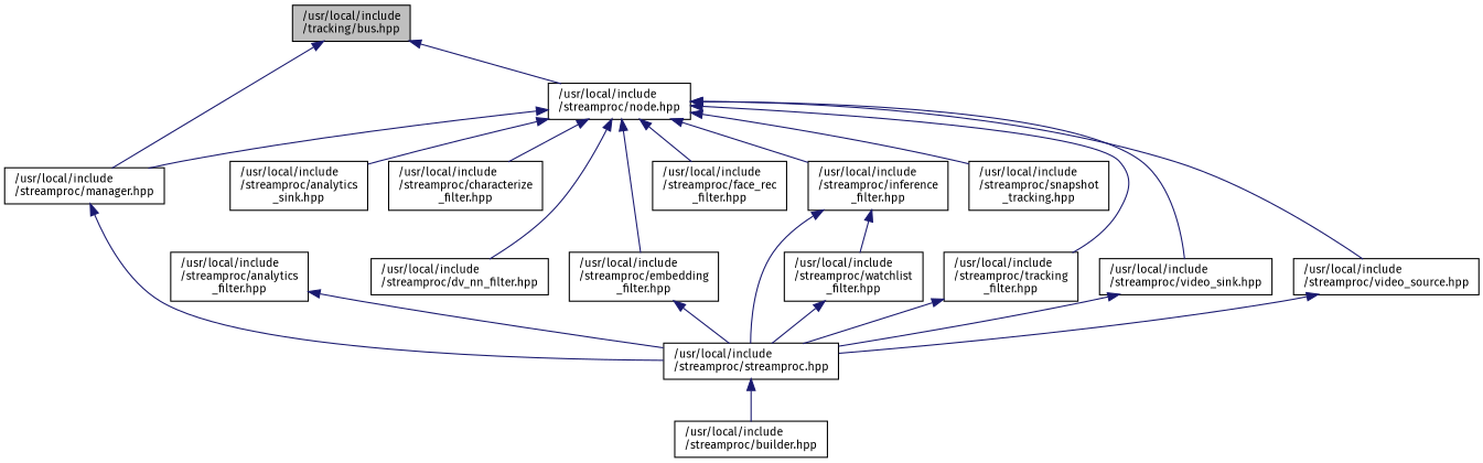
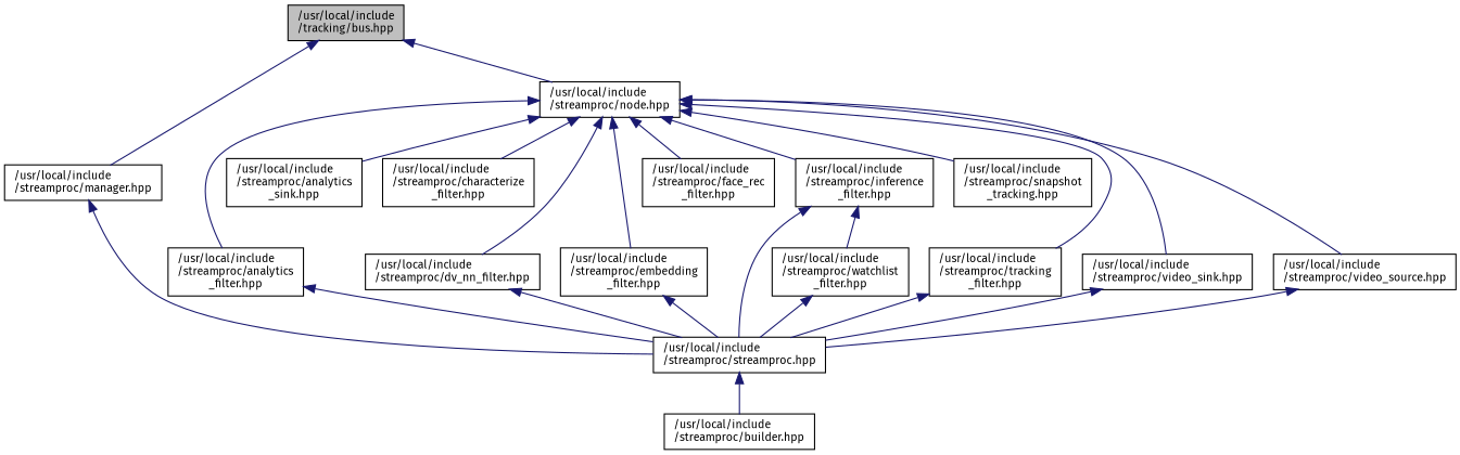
  digraph {
    fontname="Fira Sans"
    node [color=black fillcolor=white fontname="Fira Sans" fontsize=10 shape=record style=filled]
    edge [color=midnightblue dir=back fontname="Fira Sans" fontsize=10 labelfontname=Helvetica labelfontsize=10 style=solid]
    n1 [fillcolor=grey75 fontcolor=black height=0.2 label="/usr/local/include\l/tracking/bus.hpp" width=0.4]
    n2 [height=0.2 label="/usr/local/include\l/streamproc/manager.hpp" width=0.4]
    n3 [height=0.2 label="/usr/local/include\l/streamproc/node.hpp" width=0.4]
    n4 [height=0.2 label="/usr/local/include\l/streamproc/streamproc.hpp" width=0.4]
    n5 [height=0.2 label="/usr/local/include\l/streamproc/analytics\l_filter.hpp" width=0.4]
    n6 [height=0.2 label="/usr/local/include\l/streamproc/analytics\l_sink.hpp" width=0.4]
    n7 [height=0.2 label="/usr/local/include\l/streamproc/characterize\l_filter.hpp" width=0.4]
    n8 [height=0.2 label="/usr/local/include\l/streamproc/dv_nn_filter.hpp" width=0.4]
    n9 [height=0.2 label="/usr/local/include\l/streamproc/embedding\l_filter.hpp" width=0.4]
    n10 [height=0.2 label="/usr/local/include\l/streamproc/face_rec\l_filter.hpp" width=0.4]
    n11 [height=0.2 label="/usr/local/include\l/streamproc/inference\l_filter.hpp" width=0.4]
    n12 [height=0.2 label="/usr/local/include\l/streamproc/snapshot\l_tracking.hpp" width=0.4]
    n13 [height=0.2 label="/usr/local/include\l/streamproc/tracking\l_filter.hpp" width=0.4]
    n14 [height=0.2 label="/usr/local/include\l/streamproc/video_sink.hpp" width=0.4]
    n15 [height=0.2 label="/usr/local/include\l/streamproc/video_source.hpp" width=0.4]
    n16 [height=0.2 label="/usr/local/include\l/streamproc/builder.hpp" width=0.4]
    n17 [height=0.2 label="/usr/local/include\l/streamproc/watchlist\l_filter.hpp" width=0.4]
    n1 -> n2
    n1 -> n3
    n2 -> n4
-   n3 -> n2
+   n3 -> n5
    n3 -> n6
    n3 -> n7
    n3 -> n8
    n3 -> n9
    n3 -> n10
    n3 -> n11
    n3 -> n12
    n3 -> n13
    n3 -> n14
    n3 -> n15
    n4 -> n16
    n5 -> n4
+   n8 -> n4
    n9 -> n4
    n11 -> n4
    n11 -> n17
    n13 -> n4
    n14 -> n4
    n15 -> n4
    n17 -> n4
  }
